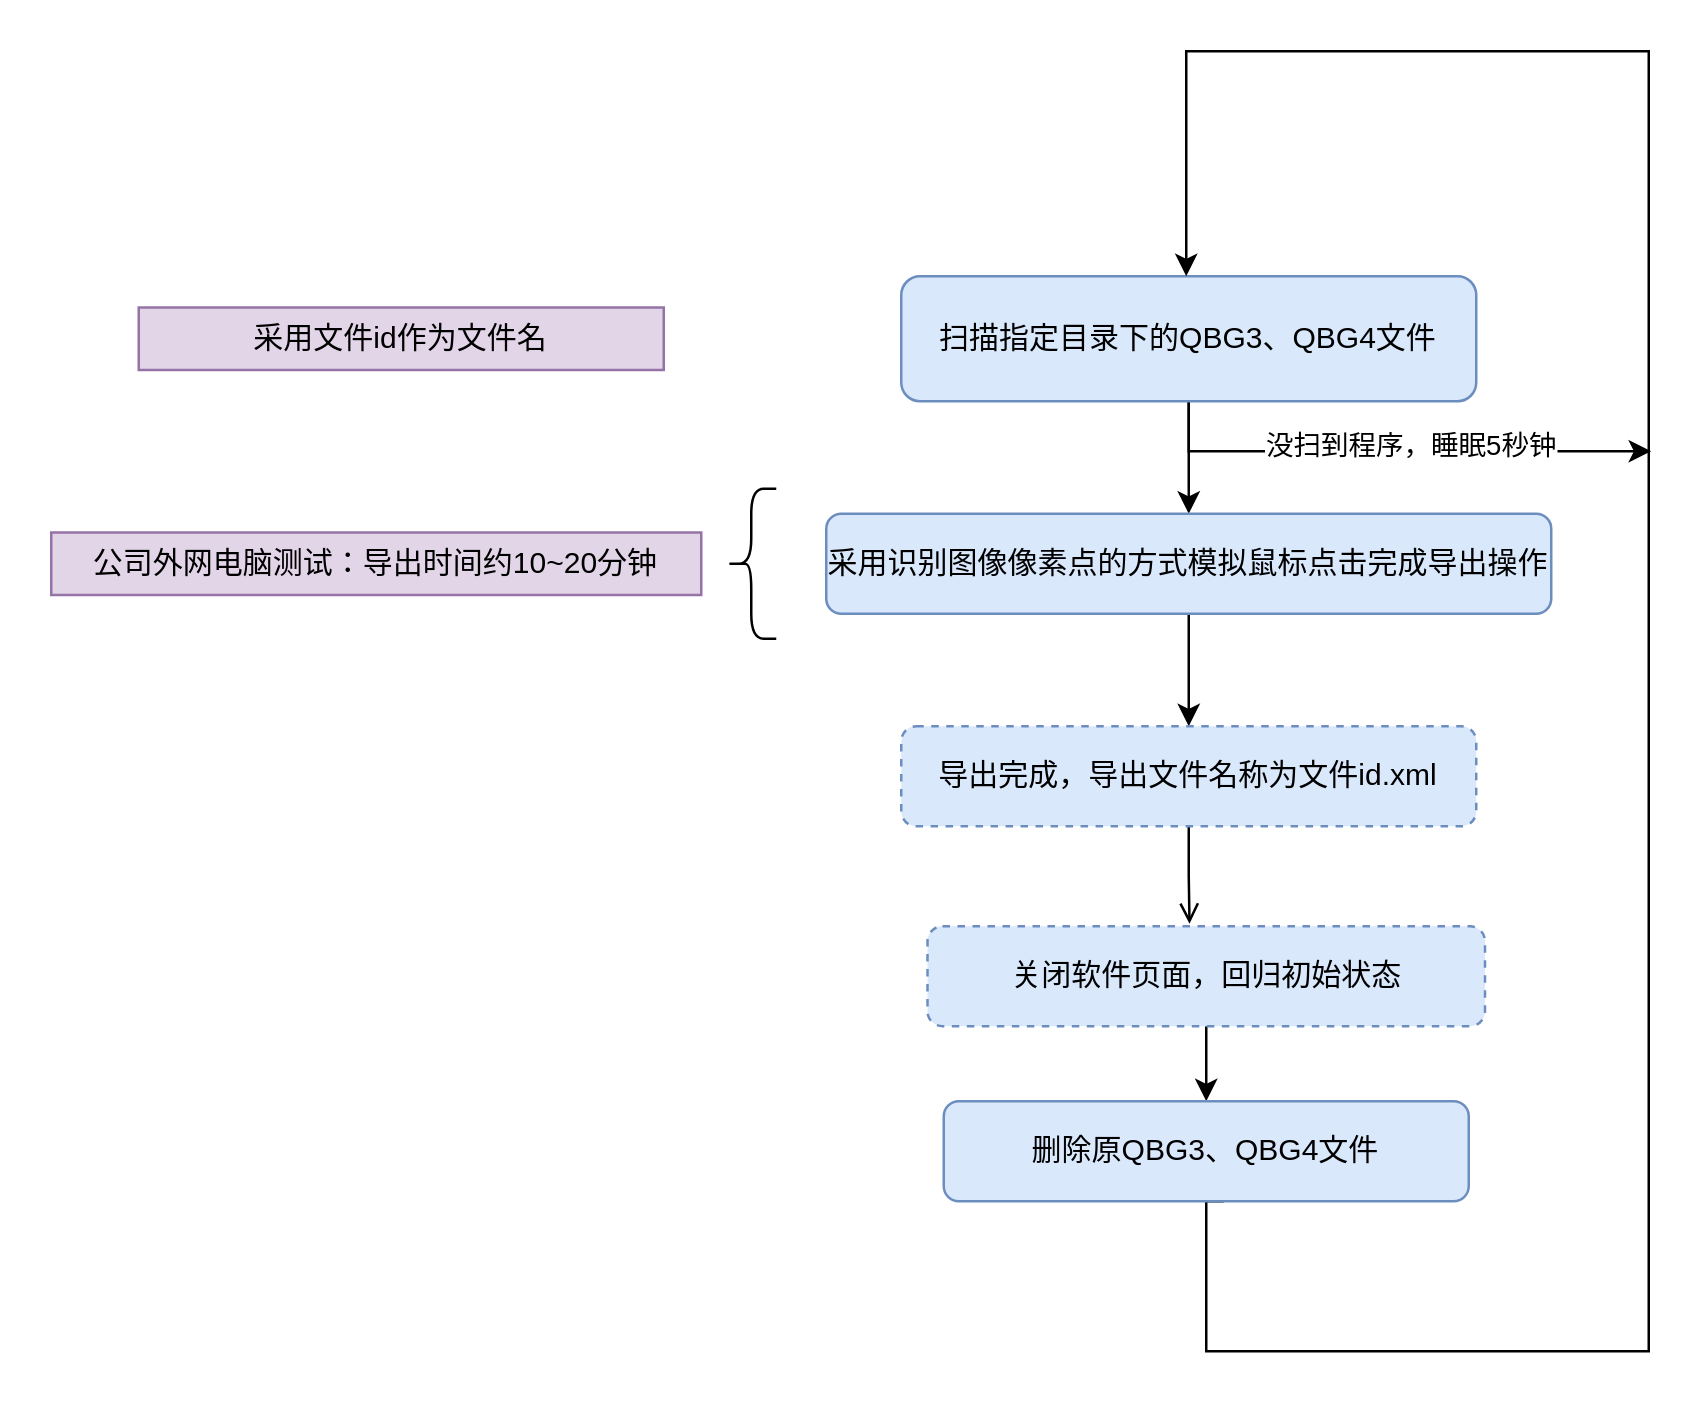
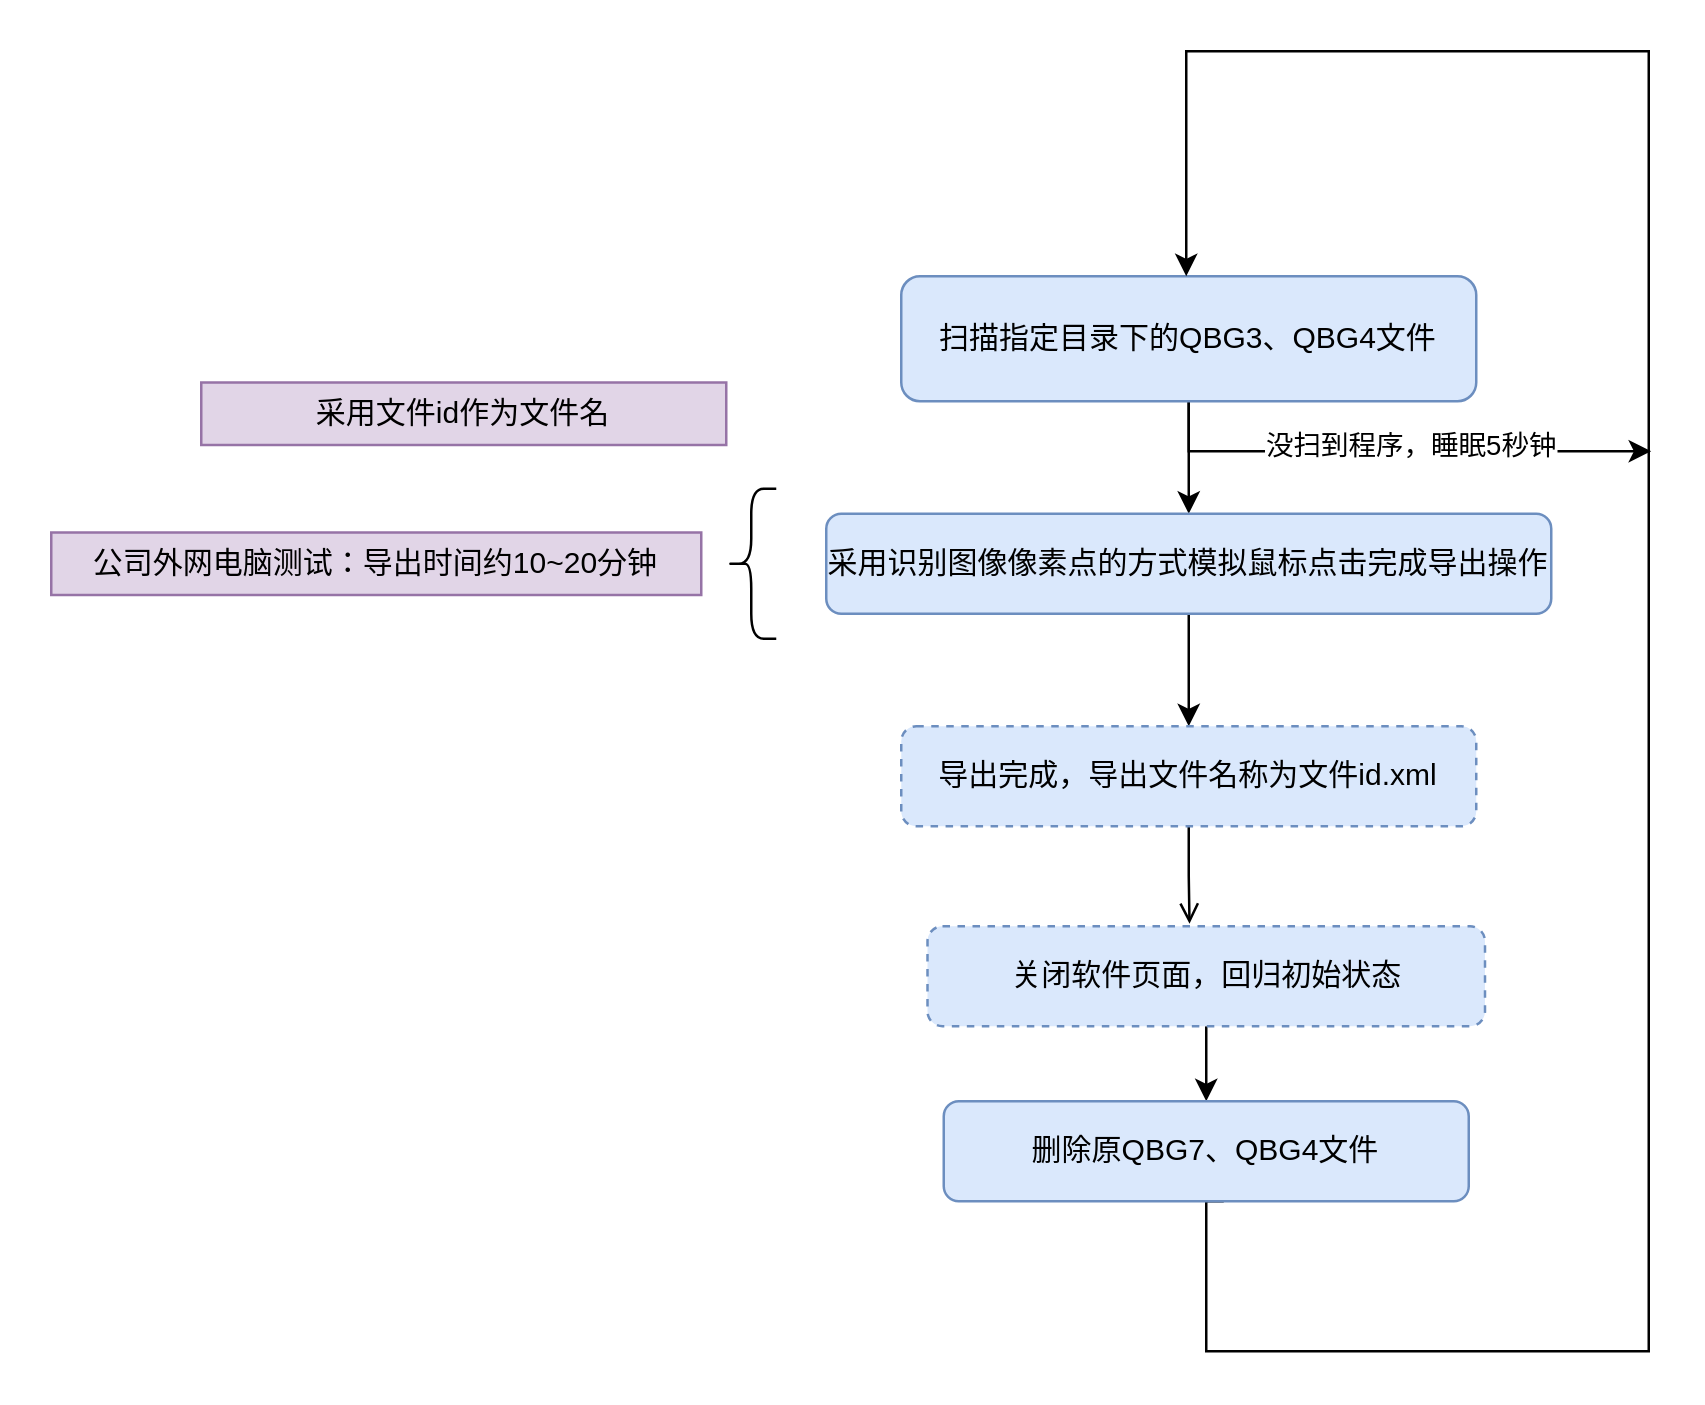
  <mxCell id="0" />
  <mxCell id="1" parent="0" />
  <mxCell id="2" style="edgeStyle=orthogonalEdgeStyle;rounded=0;orthogonalLoop=1;jettySize=auto;html=1;entryX=0.5;entryY=0;entryDx=0;entryDy=0;" edge="1" parent="1" source="5" target="7"><mxGeometry relative="1" as="geometry" /></mxCell>
  <mxCell id="3" style="edgeStyle=orthogonalEdgeStyle;rounded=0;orthogonalLoop=1;jettySize=auto;html=1;" edge="1" parent="1" source="5"><mxGeometry relative="1" as="geometry"><mxPoint x="660" y="180" as="targetPoint" /><Array as="points"><mxPoint x="475" y="180" /></Array></mxGeometry></mxCell>
  <mxCell id="4" value="没扫到程序，睡眠5秒钟" style="edgeLabel;html=1;align=center;verticalAlign=middle;resizable=0;points=[];" vertex="1" connectable="0" parent="3"><mxGeometry x="0.054" y="3" relative="1" as="geometry"><mxPoint as="offset" /></mxGeometry></mxCell>
  <mxCell id="5" value="扫描指定目录下的QBG3、QBG4文件" style="rounded=1;whiteSpace=wrap;html=1;fillColor=#dae8fc;strokeColor=#6c8ebf;" vertex="1" parent="1"><mxGeometry x="360" y="110" width="230" height="50" as="geometry" /></mxCell>
  <mxCell id="6" style="edgeStyle=orthogonalEdgeStyle;rounded=0;orthogonalLoop=1;jettySize=auto;html=1;entryX=0.5;entryY=0;entryDx=0;entryDy=0;" edge="1" parent="1" source="7" target="12"><mxGeometry relative="1" as="geometry"><mxPoint x="475" y="280" as="targetPoint" /></mxGeometry></mxCell>
  <mxCell id="7" value="采用识别图像像素点的方式模拟鼠标点击完成导出操作" style="rounded=1;whiteSpace=wrap;html=1;fillColor=#dae8fc;strokeColor=#6c8ebf;" vertex="1" parent="1"><mxGeometry x="330" y="205" width="290" height="40" as="geometry" /></mxCell>
  <mxCell id="8" value="" style="shape=curlyBracket;whiteSpace=wrap;html=1;rounded=1;labelPosition=left;verticalLabelPosition=middle;align=right;verticalAlign=middle;" vertex="1" parent="1"><mxGeometry x="290" y="195" width="20" height="60" as="geometry" /></mxCell>
  <mxCell id="9" value="公司外网电脑测试：导出时间约10~20分钟" style="rounded=0;whiteSpace=wrap;html=1;fillColor=#e1d5e7;strokeColor=#9673a6;" vertex="1" parent="1"><mxGeometry x="20" y="212.5" width="260" height="25" as="geometry" /></mxCell>
- <mxCell id="10" value="采用文件id作为文件名" style="rounded=0;whiteSpace=wrap;html=1;fillColor=#e1d5e7;strokeColor=#9673a6;" vertex="1" parent="1"><mxGeometry x="55" y="122.5" width="210" height="25" as="geometry" /></mxCell>
+ <mxCell id="10" value="采用文件id作为文件名" style="rounded=0;whiteSpace=wrap;html=1;fillColor=#e1d5e7;strokeColor=#9673a6;" vertex="1" parent="1"><mxGeometry x="80" y="152.5" width="210" height="25" as="geometry" /></mxCell>
  <mxCell id="11" style="edgeStyle=orthogonalEdgeStyle;rounded=0;orthogonalLoop=1;jettySize=auto;html=1;entryX=0.47;entryY=-0.025;entryDx=0;entryDy=0;entryPerimeter=0;endArrow=open;" edge="1" parent="1" source="12" target="14"><mxGeometry relative="1" as="geometry"><mxPoint x="475" y="360" as="targetPoint" /></mxGeometry></mxCell>
  <mxCell id="12" value="导出完成，导出文件名称为文件id.xml" style="rounded=1;whiteSpace=wrap;html=1;fillColor=#dae8fc;strokeColor=#6c8ebf;dashed=1;" vertex="1" parent="1"><mxGeometry x="360" y="290" width="230" height="40" as="geometry" /></mxCell>
  <mxCell id="13" style="edgeStyle=orthogonalEdgeStyle;rounded=0;orthogonalLoop=1;jettySize=auto;html=1;entryX=0.5;entryY=0;entryDx=0;entryDy=0;" edge="1" parent="1" source="14" target="16"><mxGeometry relative="1" as="geometry" /></mxCell>
  <mxCell id="14" value="关闭软件页面，回归初始状态" style="rounded=1;whiteSpace=wrap;html=1;fillColor=#dae8fc;strokeColor=#6c8ebf;dashed=1;" vertex="1" parent="1"><mxGeometry x="370.5" y="370" width="223" height="40" as="geometry" /></mxCell>
  <mxCell id="15" style="edgeStyle=orthogonalEdgeStyle;rounded=0;orthogonalLoop=1;jettySize=auto;html=1;entryX=0.5;entryY=0;entryDx=0;entryDy=0;" edge="1" parent="1"><mxGeometry relative="1" as="geometry"><mxPoint x="474" y="110" as="targetPoint" /><mxPoint x="489" y="480" as="sourcePoint" /><Array as="points"><mxPoint x="482" y="480" /><mxPoint x="482" y="540" /><mxPoint x="659" y="540" /><mxPoint x="659" y="20" /><mxPoint x="474" y="20" /></Array></mxGeometry></mxCell>
- <mxCell id="16" value="删除原QBG3、QBG4文件" style="rounded=1;whiteSpace=wrap;html=1;fillColor=#dae8fc;strokeColor=#6c8ebf;" vertex="1" parent="1"><mxGeometry x="377" y="440" width="210" height="40" as="geometry" /></mxCell>
+ <mxCell id="16" value="删除原QBG7、QBG4文件" style="rounded=1;whiteSpace=wrap;html=1;fillColor=#dae8fc;strokeColor=#6c8ebf;" vertex="1" parent="1"><mxGeometry x="377" y="440" width="210" height="40" as="geometry" /></mxCell>
